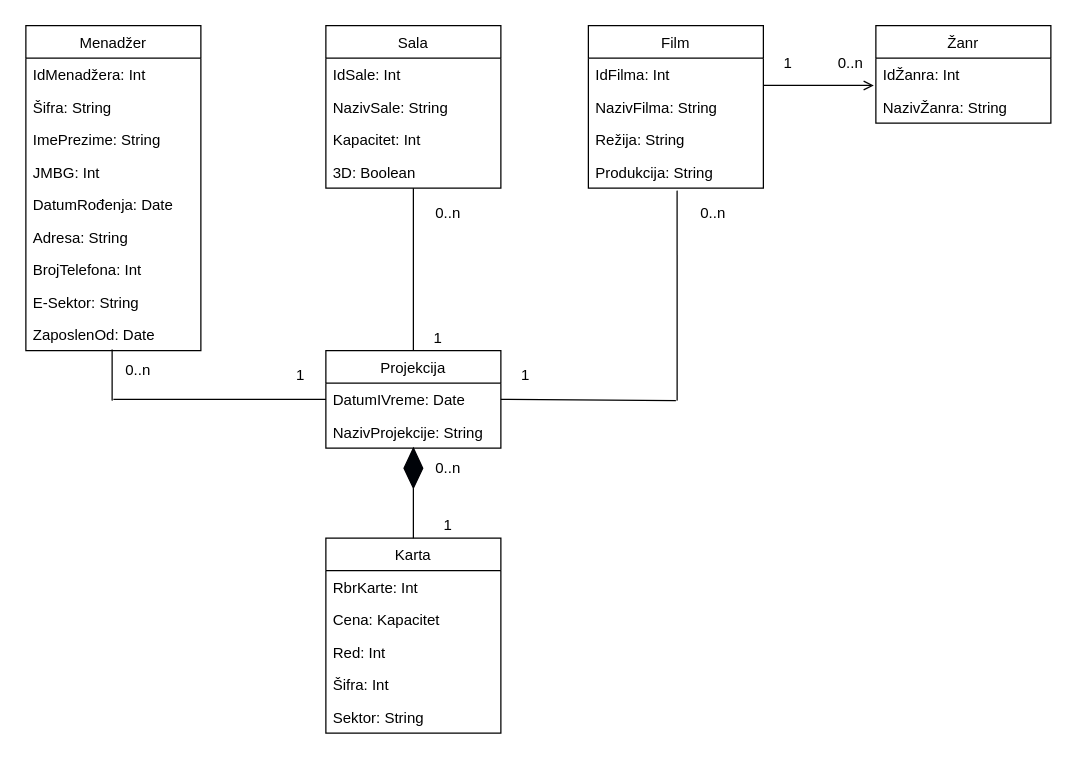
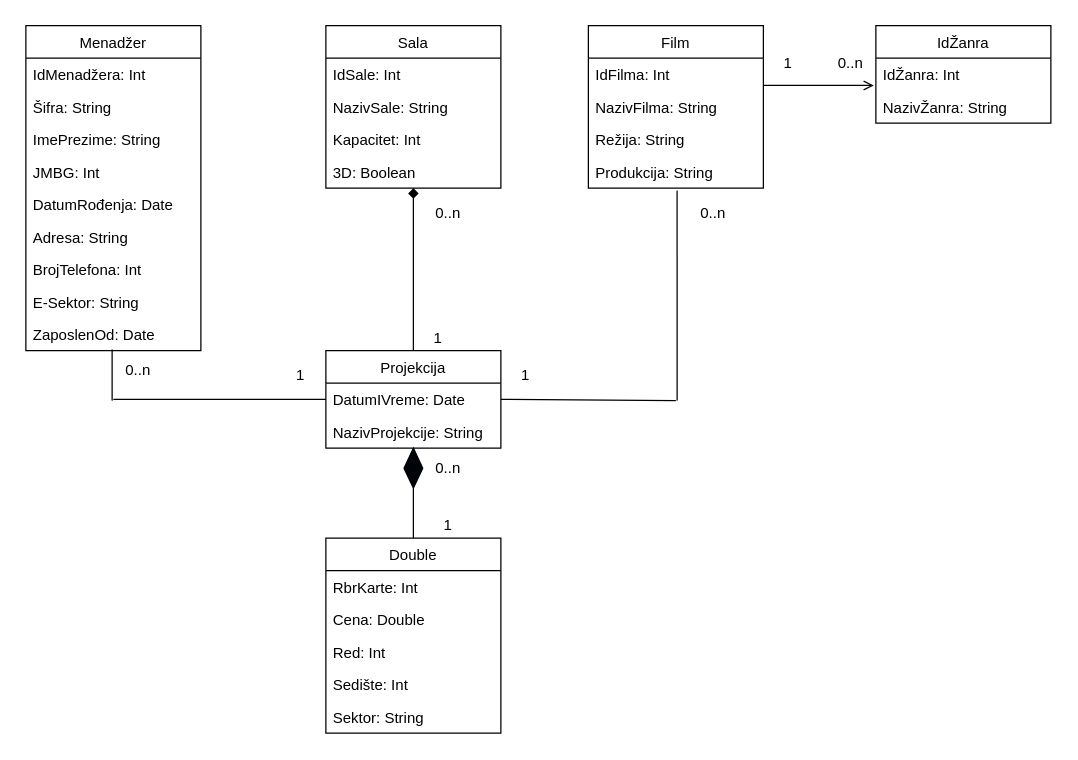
  <mxCell id="0" />
  <mxCell id="1" parent="0" />
  <mxCell id="2" value="Menadžer" style="swimlane;fontStyle=0;childLayout=stackLayout;horizontal=1;startSize=26;fillColor=none;horizontalStack=0;resizeParent=1;resizeParentMax=0;resizeLast=0;collapsible=1;marginBottom=0;resizeHeight=1;" vertex="1" parent="1"><mxGeometry x="20" y="20" width="140" height="260" as="geometry"><mxRectangle x="80" y="80" width="90" height="26" as="alternateBounds" /></mxGeometry></mxCell>
  <mxCell id="3" value="IdMenadžera: Int" style="text;strokeColor=none;fillColor=none;align=left;verticalAlign=top;spacingLeft=4;spacingRight=4;overflow=hidden;rotatable=0;points=[[0,0.5],[1,0.5]];portConstraint=eastwest;" vertex="1" parent="2"><mxGeometry y="26" width="140" height="26" as="geometry" /></mxCell>
  <mxCell id="4" value="Šifra: String" style="text;strokeColor=none;fillColor=none;align=left;verticalAlign=top;spacingLeft=4;spacingRight=4;overflow=hidden;rotatable=0;points=[[0,0.5],[1,0.5]];portConstraint=eastwest;" vertex="1" parent="2"><mxGeometry y="52" width="140" height="26" as="geometry" /></mxCell>
  <mxCell id="5" value="ImePrezime: String" style="text;strokeColor=none;fillColor=none;align=left;verticalAlign=top;spacingLeft=4;spacingRight=4;overflow=hidden;rotatable=0;points=[[0,0.5],[1,0.5]];portConstraint=eastwest;" vertex="1" parent="2"><mxGeometry y="78" width="140" height="26" as="geometry" /></mxCell>
  <mxCell id="6" value="JMBG: Int" style="text;strokeColor=none;fillColor=none;align=left;verticalAlign=top;spacingLeft=4;spacingRight=4;overflow=hidden;rotatable=0;points=[[0,0.5],[1,0.5]];portConstraint=eastwest;" vertex="1" parent="2"><mxGeometry y="104" width="140" height="26" as="geometry" /></mxCell>
  <mxCell id="7" value="DatumRođenja: Date" style="text;strokeColor=none;fillColor=none;align=left;verticalAlign=top;spacingLeft=4;spacingRight=4;overflow=hidden;rotatable=0;points=[[0,0.5],[1,0.5]];portConstraint=eastwest;" vertex="1" parent="2"><mxGeometry y="130" width="140" height="26" as="geometry" /></mxCell>
  <mxCell id="8" value="Adresa: String" style="text;strokeColor=none;fillColor=none;align=left;verticalAlign=top;spacingLeft=4;spacingRight=4;overflow=hidden;rotatable=0;points=[[0,0.5],[1,0.5]];portConstraint=eastwest;" vertex="1" parent="2"><mxGeometry y="156" width="140" height="26" as="geometry" /></mxCell>
  <mxCell id="9" value="BrojTelefona: Int" style="text;strokeColor=none;fillColor=none;align=left;verticalAlign=top;spacingLeft=4;spacingRight=4;overflow=hidden;rotatable=0;points=[[0,0.5],[1,0.5]];portConstraint=eastwest;" vertex="1" parent="2"><mxGeometry y="182" width="140" height="26" as="geometry" /></mxCell>
  <mxCell id="10" value="E-Sektor: String" style="text;strokeColor=none;fillColor=none;align=left;verticalAlign=top;spacingLeft=4;spacingRight=4;overflow=hidden;rotatable=0;points=[[0,0.5],[1,0.5]];portConstraint=eastwest;" vertex="1" parent="2"><mxGeometry y="208" width="140" height="26" as="geometry" /></mxCell>
  <mxCell id="11" value="ZaposlenOd: Date" style="text;strokeColor=none;fillColor=none;align=left;verticalAlign=top;spacingLeft=4;spacingRight=4;overflow=hidden;rotatable=0;points=[[0,0.5],[1,0.5]];portConstraint=eastwest;" vertex="1" parent="2"><mxGeometry y="234" width="140" height="26" as="geometry" /></mxCell>
  <mxCell id="12" value="Sala" style="swimlane;fontStyle=0;childLayout=stackLayout;horizontal=1;startSize=26;fillColor=none;horizontalStack=0;resizeParent=1;resizeParentMax=0;resizeLast=0;collapsible=1;marginBottom=0;" vertex="1" parent="1"><mxGeometry x="260" y="20" width="140" height="130" as="geometry" /></mxCell>
  <mxCell id="13" value="IdSale: Int" style="text;strokeColor=none;fillColor=none;align=left;verticalAlign=top;spacingLeft=4;spacingRight=4;overflow=hidden;rotatable=0;points=[[0,0.5],[1,0.5]];portConstraint=eastwest;" vertex="1" parent="12"><mxGeometry y="26" width="140" height="26" as="geometry" /></mxCell>
  <mxCell id="14" value="NazivSale: String" style="text;strokeColor=none;fillColor=none;align=left;verticalAlign=top;spacingLeft=4;spacingRight=4;overflow=hidden;rotatable=0;points=[[0,0.5],[1,0.5]];portConstraint=eastwest;" vertex="1" parent="12"><mxGeometry y="52" width="140" height="26" as="geometry" /></mxCell>
  <mxCell id="15" value="Kapacitet: Int" style="text;strokeColor=none;fillColor=none;align=left;verticalAlign=top;spacingLeft=4;spacingRight=4;overflow=hidden;rotatable=0;points=[[0,0.5],[1,0.5]];portConstraint=eastwest;" vertex="1" parent="12"><mxGeometry y="78" width="140" height="26" as="geometry" /></mxCell>
  <mxCell id="16" value="3D: Boolean" style="text;strokeColor=none;fillColor=none;align=left;verticalAlign=top;spacingLeft=4;spacingRight=4;overflow=hidden;rotatable=0;points=[[0,0.5],[1,0.5]];portConstraint=eastwest;" vertex="1" parent="12"><mxGeometry y="104" width="140" height="26" as="geometry" /></mxCell>
  <mxCell id="17" value="Film" style="swimlane;fontStyle=0;childLayout=stackLayout;horizontal=1;startSize=26;fillColor=none;horizontalStack=0;resizeParent=1;resizeParentMax=0;resizeLast=0;collapsible=1;marginBottom=0;" vertex="1" parent="1"><mxGeometry x="470" y="20" width="140" height="130" as="geometry" /></mxCell>
  <mxCell id="18" value="IdFilma: Int" style="text;strokeColor=none;fillColor=none;align=left;verticalAlign=top;spacingLeft=4;spacingRight=4;overflow=hidden;rotatable=0;points=[[0,0.5],[1,0.5]];portConstraint=eastwest;" vertex="1" parent="17"><mxGeometry y="26" width="140" height="26" as="geometry" /></mxCell>
  <mxCell id="19" value="NazivFilma: String" style="text;strokeColor=none;fillColor=none;align=left;verticalAlign=top;spacingLeft=4;spacingRight=4;overflow=hidden;rotatable=0;points=[[0,0.5],[1,0.5]];portConstraint=eastwest;" vertex="1" parent="17"><mxGeometry y="52" width="140" height="26" as="geometry" /></mxCell>
  <mxCell id="20" value="Režija: String" style="text;strokeColor=none;fillColor=none;align=left;verticalAlign=top;spacingLeft=4;spacingRight=4;overflow=hidden;rotatable=0;points=[[0,0.5],[1,0.5]];portConstraint=eastwest;" vertex="1" parent="17"><mxGeometry y="78" width="140" height="26" as="geometry" /></mxCell>
  <mxCell id="21" value="Produkcija: String" style="text;strokeColor=none;fillColor=none;align=left;verticalAlign=top;spacingLeft=4;spacingRight=4;overflow=hidden;rotatable=0;points=[[0,0.5],[1,0.5]];portConstraint=eastwest;" vertex="1" parent="17"><mxGeometry y="104" width="140" height="26" as="geometry" /></mxCell>
  <mxCell id="22" value="Projekcija" style="swimlane;fontStyle=0;childLayout=stackLayout;horizontal=1;startSize=26;fillColor=none;horizontalStack=0;resizeParent=1;resizeParentMax=0;resizeLast=0;collapsible=1;marginBottom=0;" vertex="1" parent="1"><mxGeometry x="260" y="280" width="140" height="78" as="geometry" /></mxCell>
  <mxCell id="23" value="DatumIVreme: Date" style="text;strokeColor=none;fillColor=none;align=left;verticalAlign=top;spacingLeft=4;spacingRight=4;overflow=hidden;rotatable=0;points=[[0,0.5],[1,0.5]];portConstraint=eastwest;" vertex="1" parent="22"><mxGeometry y="26" width="140" height="26" as="geometry" /></mxCell>
  <mxCell id="24" value="NazivProjekcije: String" style="text;strokeColor=none;fillColor=none;align=left;verticalAlign=top;spacingLeft=4;spacingRight=4;overflow=hidden;rotatable=0;points=[[0,0.5],[1,0.5]];portConstraint=eastwest;" vertex="1" parent="22"><mxGeometry y="52" width="140" height="26" as="geometry" /></mxCell>
- <mxCell id="25" value="Karta" style="swimlane;fontStyle=0;childLayout=stackLayout;horizontal=1;startSize=26;fillColor=none;horizontalStack=0;resizeParent=1;resizeParentMax=0;resizeLast=0;collapsible=1;marginBottom=0;" vertex="1" parent="1"><mxGeometry x="260" y="430" width="140" height="156" as="geometry" /></mxCell>
+ <mxCell id="25" value="Double" style="swimlane;fontStyle=0;childLayout=stackLayout;horizontal=1;startSize=26;fillColor=none;horizontalStack=0;resizeParent=1;resizeParentMax=0;resizeLast=0;collapsible=1;marginBottom=0;" vertex="1" parent="1"><mxGeometry x="260" y="430" width="140" height="156" as="geometry" /></mxCell>
  <mxCell id="26" value="RbrKarte: Int" style="text;strokeColor=none;fillColor=none;align=left;verticalAlign=top;spacingLeft=4;spacingRight=4;overflow=hidden;rotatable=0;points=[[0,0.5],[1,0.5]];portConstraint=eastwest;" vertex="1" parent="25"><mxGeometry y="26" width="140" height="26" as="geometry" /></mxCell>
- <mxCell id="27" value="Cena: Kapacitet" style="text;strokeColor=none;fillColor=none;align=left;verticalAlign=top;spacingLeft=4;spacingRight=4;overflow=hidden;rotatable=0;points=[[0,0.5],[1,0.5]];portConstraint=eastwest;" vertex="1" parent="25"><mxGeometry y="52" width="140" height="26" as="geometry" /></mxCell>
+ <mxCell id="27" value="Cena: Double" style="text;strokeColor=none;fillColor=none;align=left;verticalAlign=top;spacingLeft=4;spacingRight=4;overflow=hidden;rotatable=0;points=[[0,0.5],[1,0.5]];portConstraint=eastwest;" vertex="1" parent="25"><mxGeometry y="52" width="140" height="26" as="geometry" /></mxCell>
  <mxCell id="28" value="Red: Int" style="text;strokeColor=none;fillColor=none;align=left;verticalAlign=top;spacingLeft=4;spacingRight=4;overflow=hidden;rotatable=0;points=[[0,0.5],[1,0.5]];portConstraint=eastwest;" vertex="1" parent="25"><mxGeometry y="78" width="140" height="26" as="geometry" /></mxCell>
- <mxCell id="29" value="Šifra: Int" style="text;strokeColor=none;fillColor=none;align=left;verticalAlign=top;spacingLeft=4;spacingRight=4;overflow=hidden;rotatable=0;points=[[0,0.5],[1,0.5]];portConstraint=eastwest;" vertex="1" parent="25"><mxGeometry y="104" width="140" height="26" as="geometry" /></mxCell>
+ <mxCell id="29" value="Sedište: Int" style="text;strokeColor=none;fillColor=none;align=left;verticalAlign=top;spacingLeft=4;spacingRight=4;overflow=hidden;rotatable=0;points=[[0,0.5],[1,0.5]];portConstraint=eastwest;" vertex="1" parent="25"><mxGeometry y="104" width="140" height="26" as="geometry" /></mxCell>
  <mxCell id="30" value="Sektor: String" style="text;strokeColor=none;fillColor=none;align=left;verticalAlign=top;spacingLeft=4;spacingRight=4;overflow=hidden;rotatable=0;points=[[0,0.5],[1,0.5]];portConstraint=eastwest;" vertex="1" parent="25"><mxGeometry y="130" width="140" height="26" as="geometry" /></mxCell>
- <mxCell id="31" value="Žanr" style="swimlane;fontStyle=0;childLayout=stackLayout;horizontal=1;startSize=26;fillColor=none;horizontalStack=0;resizeParent=1;resizeParentMax=0;resizeLast=0;collapsible=1;marginBottom=0;" vertex="1" parent="1"><mxGeometry x="700" y="20" width="140" height="78" as="geometry" /></mxCell>
+ <mxCell id="31" value="IdŽanra" style="swimlane;fontStyle=0;childLayout=stackLayout;horizontal=1;startSize=26;fillColor=none;horizontalStack=0;resizeParent=1;resizeParentMax=0;resizeLast=0;collapsible=1;marginBottom=0;" vertex="1" parent="1"><mxGeometry x="700" y="20" width="140" height="78" as="geometry" /></mxCell>
  <mxCell id="32" value="IdŽanra: Int" style="text;strokeColor=none;fillColor=none;align=left;verticalAlign=top;spacingLeft=4;spacingRight=4;overflow=hidden;rotatable=0;points=[[0,0.5],[1,0.5]];portConstraint=eastwest;" vertex="1" parent="31"><mxGeometry y="26" width="140" height="26" as="geometry" /></mxCell>
  <mxCell id="33" value="NazivŽanra: String" style="text;strokeColor=none;fillColor=none;align=left;verticalAlign=top;spacingLeft=4;spacingRight=4;overflow=hidden;rotatable=0;points=[[0,0.5],[1,0.5]];portConstraint=eastwest;" vertex="1" parent="31"><mxGeometry y="52" width="140" height="26" as="geometry" /></mxCell>
  <mxCell id="34" value="" style="rhombus;whiteSpace=wrap;html=1;fontColor=#ffffff;strokeColor=#000105;fillColor=#000308;" vertex="1" parent="1"><mxGeometry x="322.5" y="358" width="15" height="32" as="geometry" /></mxCell>
  <mxCell id="35" value="" style="endArrow=none;html=1;exitX=0.5;exitY=0;exitDx=0;exitDy=0;entryX=0.5;entryY=1;entryDx=0;entryDy=0;" edge="1" parent="1" source="25" target="34"><mxGeometry width="50" height="50" relative="1" as="geometry"><mxPoint x="320" y="440" as="sourcePoint" /><mxPoint x="320" y="390" as="targetPoint" /></mxGeometry></mxCell>
  <mxCell id="36" value="" style="endArrow=open;html=1;entryX=-0.012;entryY=0.841;entryDx=0;entryDy=0;entryPerimeter=0;exitX=1;exitY=-0.159;exitDx=0;exitDy=0;exitPerimeter=0;" edge="1" parent="1" source="19" target="32"><mxGeometry width="50" height="50" relative="1" as="geometry"><mxPoint x="641.829" y="67.58" as="sourcePoint" /><mxPoint x="700" y="60" as="targetPoint" /></mxGeometry></mxCell>
  <mxCell id="37" value="" style="endArrow=none;html=1;entryX=0.493;entryY=0.962;entryDx=0;entryDy=0;entryPerimeter=0;" edge="1" parent="1" target="11"><mxGeometry width="50" height="50" relative="1" as="geometry"><mxPoint x="89" y="320" as="sourcePoint" /><mxPoint x="110" y="310" as="targetPoint" /></mxGeometry></mxCell>
  <mxCell id="38" value="" style="endArrow=none;html=1;entryX=0;entryY=0.5;entryDx=0;entryDy=0;" edge="1" parent="1" target="23"><mxGeometry width="50" height="50" relative="1" as="geometry"><mxPoint x="90" y="319" as="sourcePoint" /><mxPoint x="170" y="300" as="targetPoint" /></mxGeometry></mxCell>
- <mxCell id="39" value="" style="endArrow=none;html=1;entryX=0.5;entryY=1;entryDx=0;entryDy=0;exitX=0.5;exitY=0;exitDx=0;exitDy=0;" edge="1" parent="1" source="22" target="12"><mxGeometry width="50" height="50" relative="1" as="geometry"><mxPoint x="310" y="240" as="sourcePoint" /><mxPoint x="360" y="190" as="targetPoint" /></mxGeometry></mxCell>
+ <mxCell id="39" value="" style="endArrow=diamond;html=1;entryX=0.5;entryY=1;entryDx=0;entryDy=0;exitX=0.5;exitY=0;exitDx=0;exitDy=0;" edge="1" parent="1" source="22" target="12"><mxGeometry width="50" height="50" relative="1" as="geometry"><mxPoint x="310" y="240" as="sourcePoint" /><mxPoint x="360" y="190" as="targetPoint" /></mxGeometry></mxCell>
  <mxCell id="40" value="" style="endArrow=none;html=1;entryX=0.507;entryY=1.077;entryDx=0;entryDy=0;entryPerimeter=0;" edge="1" parent="1" target="21"><mxGeometry width="50" height="50" relative="1" as="geometry"><mxPoint x="541" y="320" as="sourcePoint" /><mxPoint x="540" y="210" as="targetPoint" /></mxGeometry></mxCell>
  <mxCell id="41" value="" style="endArrow=none;html=1;exitX=1;exitY=0.5;exitDx=0;exitDy=0;" edge="1" parent="1" source="23"><mxGeometry width="50" height="50" relative="1" as="geometry"><mxPoint x="420" y="340" as="sourcePoint" /><mxPoint x="540" y="320" as="targetPoint" /></mxGeometry></mxCell>
  <mxCell id="42" value="0..n" style="text;html=1;strokeColor=none;fillColor=none;align=center;verticalAlign=middle;whiteSpace=wrap;rounded=0;" vertex="1" parent="1"><mxGeometry x="90" y="286" width="40" height="20" as="geometry" /></mxCell>
  <mxCell id="43" value="0..n" style="text;html=1;strokeColor=none;fillColor=none;align=center;verticalAlign=middle;whiteSpace=wrap;rounded=0;" vertex="1" parent="1"><mxGeometry x="337.5" y="160" width="40" height="20" as="geometry" /></mxCell>
  <mxCell id="44" value="0..n" style="text;html=1;strokeColor=none;fillColor=none;align=center;verticalAlign=middle;whiteSpace=wrap;rounded=0;" vertex="1" parent="1"><mxGeometry x="550" y="160" width="40" height="20" as="geometry" /></mxCell>
  <mxCell id="45" value="0..n" style="text;html=1;strokeColor=none;fillColor=none;align=center;verticalAlign=middle;whiteSpace=wrap;rounded=0;" vertex="1" parent="1"><mxGeometry x="337.5" y="364" width="40" height="20" as="geometry" /></mxCell>
  <mxCell id="46" value="1" style="text;html=1;strokeColor=none;fillColor=none;align=center;verticalAlign=middle;whiteSpace=wrap;rounded=0;" vertex="1" parent="1"><mxGeometry x="220" y="290" width="40" height="20" as="geometry" /></mxCell>
  <mxCell id="47" value="1" style="text;html=1;strokeColor=none;fillColor=none;align=center;verticalAlign=middle;whiteSpace=wrap;rounded=0;" vertex="1" parent="1"><mxGeometry x="330" y="260" width="40" height="20" as="geometry" /></mxCell>
  <mxCell id="48" value="1" style="text;html=1;strokeColor=none;fillColor=none;align=center;verticalAlign=middle;whiteSpace=wrap;rounded=0;" vertex="1" parent="1"><mxGeometry x="400" y="290" width="40" height="20" as="geometry" /></mxCell>
  <mxCell id="49" style="edgeStyle=orthogonalEdgeStyle;rounded=0;orthogonalLoop=1;jettySize=auto;html=1;exitX=0.5;exitY=1;exitDx=0;exitDy=0;" edge="1" parent="1" source="47" target="47"><mxGeometry relative="1" as="geometry" /></mxCell>
  <mxCell id="50" value="1" style="text;html=1;strokeColor=none;fillColor=none;align=center;verticalAlign=middle;whiteSpace=wrap;rounded=0;" vertex="1" parent="1"><mxGeometry x="337.5" y="410" width="40" height="20" as="geometry" /></mxCell>
  <mxCell id="51" value="0..n" style="text;html=1;strokeColor=none;fillColor=none;align=center;verticalAlign=middle;whiteSpace=wrap;rounded=0;" vertex="1" parent="1"><mxGeometry x="660" y="40" width="40" height="20" as="geometry" /></mxCell>
  <mxCell id="52" value="1" style="text;html=1;strokeColor=none;fillColor=none;align=center;verticalAlign=middle;whiteSpace=wrap;rounded=0;" vertex="1" parent="1"><mxGeometry x="610" y="40" width="40" height="20" as="geometry" /></mxCell>
